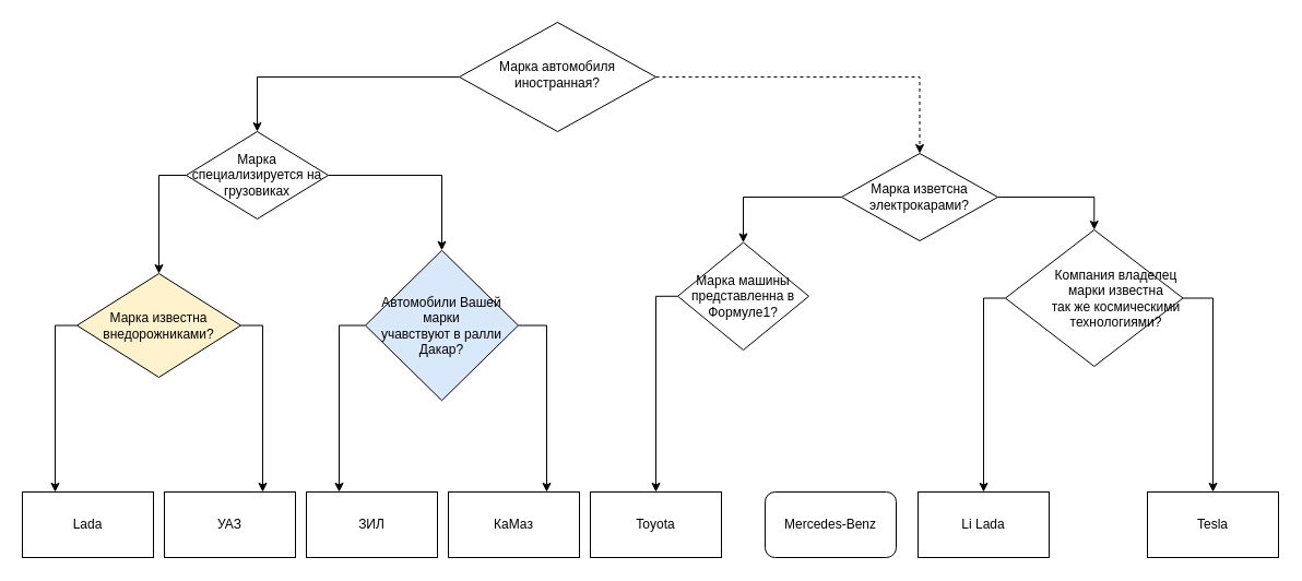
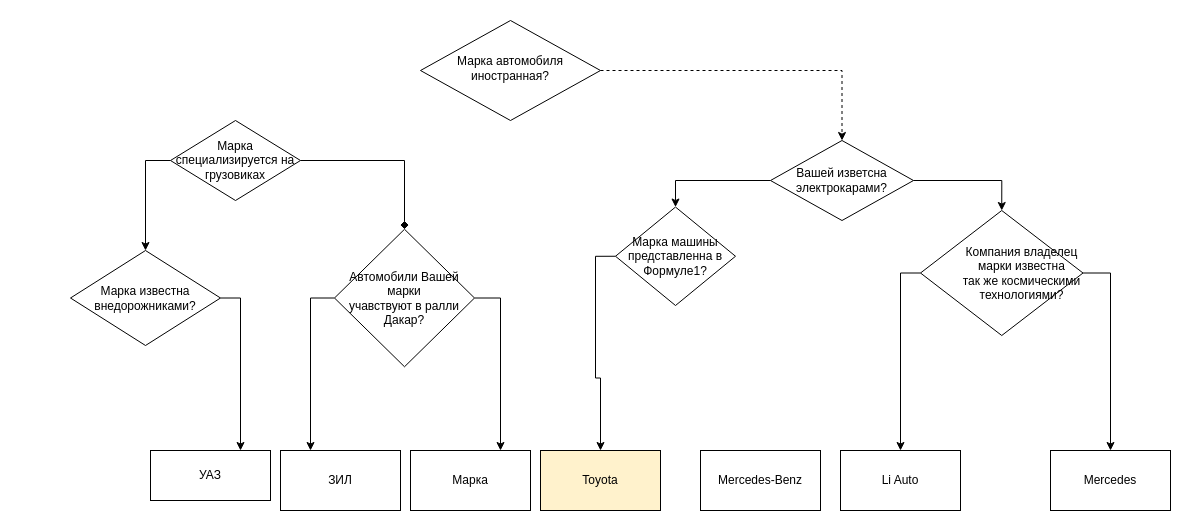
  <mxCell id="0" />
  <mxCell id="1" parent="0" />
- <mxCell id="2" style="edgeStyle=orthogonalEdgeStyle;rounded=0;orthogonalLoop=1;jettySize=auto;html=1;exitX=0;exitY=0.5;exitDx=0;exitDy=0;entryX=0.5;entryY=0;entryDx=0;entryDy=0;" parent="1" source="4" target="16" edge="1"><mxGeometry relative="1" as="geometry" /></mxCell>
  <mxCell id="3" style="edgeStyle=orthogonalEdgeStyle;rounded=0;orthogonalLoop=1;jettySize=auto;html=1;exitX=1;exitY=0.5;exitDx=0;exitDy=0;entryX=0.5;entryY=0;entryDx=0;entryDy=0;dashed=1;" parent="1" source="4" target="10" edge="1"><mxGeometry relative="1" as="geometry" /></mxCell>
  <mxCell id="4" value="Марка автомобиля иностранная?" style="rhombus;whiteSpace=wrap;html=1;shadow=0;fontFamily=Helvetica;fontSize=12;align=center;strokeWidth=1;spacing=6;spacingTop=-4;" parent="1" vertex="1"><mxGeometry x="420" y="20" width="180" height="100" as="geometry" /></mxCell>
  <mxCell id="5" style="edgeStyle=orthogonalEdgeStyle;rounded=0;orthogonalLoop=1;jettySize=auto;html=1;exitX=1;exitY=0.5;exitDx=0;exitDy=0;" parent="1" source="7" target="18" edge="1"><mxGeometry relative="1" as="geometry" /></mxCell>
  <mxCell id="6" style="edgeStyle=orthogonalEdgeStyle;rounded=0;orthogonalLoop=1;jettySize=auto;html=1;exitX=0;exitY=0.5;exitDx=0;exitDy=0;entryX=0.5;entryY=0;entryDx=0;entryDy=0;" parent="1" source="7" target="20" edge="1"><mxGeometry relative="1" as="geometry"><mxPoint x="980" y="445" as="targetPoint" /></mxGeometry></mxCell>
  <mxCell id="7" value="&lt;blockquote style=&quot;margin: 0 0 0 40px; border: none; padding: 0px;&quot;&gt;Компания владелец марки известна&lt;br&gt;так же космическими технологиями?&lt;/blockquote&gt;" style="rhombus;whiteSpace=wrap;html=1;" parent="1" vertex="1"><mxGeometry x="920" y="210" width="162.5" height="125" as="geometry" /></mxCell>
  <mxCell id="8" style="edgeStyle=orthogonalEdgeStyle;rounded=0;orthogonalLoop=1;jettySize=auto;html=1;exitX=1;exitY=0.5;exitDx=0;exitDy=0;entryX=0.5;entryY=0;entryDx=0;entryDy=0;" parent="1" source="10" target="7" edge="1"><mxGeometry relative="1" as="geometry" /></mxCell>
  <mxCell id="9" style="edgeStyle=orthogonalEdgeStyle;rounded=0;orthogonalLoop=1;jettySize=auto;html=1;exitX=0;exitY=0.5;exitDx=0;exitDy=0;entryX=0.5;entryY=0;entryDx=0;entryDy=0;" parent="1" source="10" target="25" edge="1"><mxGeometry relative="1" as="geometry"><mxPoint x="691.5" y="237.5" as="targetPoint" /></mxGeometry></mxCell>
- <mxCell id="10" value="Марка изветсна электрокарами?" style="rhombus;whiteSpace=wrap;html=1;" parent="1" vertex="1"><mxGeometry x="770" y="140" width="143" height="80" as="geometry" /></mxCell>
+ <mxCell id="10" value="Вашей изветсна электрокарами?" style="rhombus;whiteSpace=wrap;html=1;" parent="1" vertex="1"><mxGeometry x="770" y="140" width="143" height="80" as="geometry" /></mxCell>
  <mxCell id="11" style="edgeStyle=orthogonalEdgeStyle;rounded=0;orthogonalLoop=1;jettySize=auto;html=1;exitX=1;exitY=0.5;exitDx=0;exitDy=0;entryX=0.75;entryY=0;entryDx=0;entryDy=0;" parent="1" source="13" target="19" edge="1"><mxGeometry relative="1" as="geometry" /></mxCell>
  <mxCell id="12" style="edgeStyle=orthogonalEdgeStyle;rounded=0;orthogonalLoop=1;jettySize=auto;html=1;exitX=0;exitY=0.5;exitDx=0;exitDy=0;entryX=0.25;entryY=0;entryDx=0;entryDy=0;" parent="1" source="13" target="17" edge="1"><mxGeometry relative="1" as="geometry" /></mxCell>
- <mxCell id="13" value="Автомобили Вашей марки&lt;br&gt;учавствуют в ралли Дакар?" style="rhombus;whiteSpace=wrap;html=1;fillColor=#dae8fc;" parent="1" vertex="1"><mxGeometry x="334" y="228.75" width="140" height="137.5" as="geometry" /></mxCell>
+ <mxCell id="13" value="Автомобили Вашей марки&lt;br&gt;учавствуют в ралли Дакар?" style="rhombus;whiteSpace=wrap;html=1;" parent="1" vertex="1"><mxGeometry x="334" y="228.75" width="140" height="137.5" as="geometry" /></mxCell>
  <mxCell id="14" style="edgeStyle=orthogonalEdgeStyle;rounded=0;orthogonalLoop=1;jettySize=auto;html=1;exitX=0;exitY=0.5;exitDx=0;exitDy=0;entryX=0.5;entryY=0;entryDx=0;entryDy=0;" parent="1" source="16" target="23" edge="1"><mxGeometry relative="1" as="geometry"><mxPoint x="84" y="220" as="targetPoint" /></mxGeometry></mxCell>
- <mxCell id="15" style="edgeStyle=orthogonalEdgeStyle;rounded=0;orthogonalLoop=1;jettySize=auto;html=1;exitX=1;exitY=0.5;exitDx=0;exitDy=0;entryX=0.5;entryY=0;entryDx=0;entryDy=0;" parent="1" source="16" target="13" edge="1"><mxGeometry relative="1" as="geometry" /></mxCell>
+ <mxCell id="15" style="edgeStyle=orthogonalEdgeStyle;rounded=0;orthogonalLoop=1;jettySize=auto;html=1;exitX=1;exitY=0.5;exitDx=0;exitDy=0;entryX=0.5;entryY=0;entryDx=0;entryDy=0;endArrow=diamond;" parent="1" source="16" target="13" edge="1"><mxGeometry relative="1" as="geometry" /></mxCell>
  <mxCell id="16" value="Марка специализируется на грузовиках" style="rhombus;whiteSpace=wrap;html=1;" parent="1" vertex="1"><mxGeometry x="170" y="120" width="130" height="80" as="geometry" /></mxCell>
  <mxCell id="17" value="ЗИЛ" style="rounded=0;whiteSpace=wrap;html=1;" parent="1" vertex="1"><mxGeometry x="280" y="450" width="120" height="60" as="geometry" /></mxCell>
- <mxCell id="18" value="Tesla" style="rounded=0;whiteSpace=wrap;html=1;" parent="1" vertex="1"><mxGeometry x="1050" y="450" width="120" height="60" as="geometry" /></mxCell>
- <mxCell id="19" value="КаМаз" style="rounded=0;whiteSpace=wrap;html=1;" parent="1" vertex="1"><mxGeometry x="410" y="450" width="120" height="60" as="geometry" /></mxCell>
- <mxCell id="20" value="Li Lada" style="rounded=0;whiteSpace=wrap;html=1;" parent="1" vertex="1"><mxGeometry x="840" y="450" width="120" height="60" as="geometry" /></mxCell>
+ <mxCell id="18" value="Mercedes" style="rounded=0;whiteSpace=wrap;html=1;" parent="1" vertex="1"><mxGeometry x="1050" y="450" width="120" height="60" as="geometry" /></mxCell>
+ <mxCell id="19" value="Марка" style="rounded=0;whiteSpace=wrap;html=1;" parent="1" vertex="1"><mxGeometry x="410" y="450" width="120" height="60" as="geometry" /></mxCell>
+ <mxCell id="20" value="Li Auto" style="rounded=0;whiteSpace=wrap;html=1;" parent="1" vertex="1"><mxGeometry x="840" y="450" width="120" height="60" as="geometry" /></mxCell>
  <mxCell id="21" style="edgeStyle=orthogonalEdgeStyle;rounded=0;orthogonalLoop=1;jettySize=auto;html=1;exitX=1;exitY=0.5;exitDx=0;exitDy=0;entryX=0.75;entryY=0;entryDx=0;entryDy=0;" parent="1" source="23" target="28" edge="1"><mxGeometry relative="1" as="geometry"><mxPoint x="140" y="460" as="targetPoint" /></mxGeometry></mxCell>
- <mxCell id="22" style="edgeStyle=orthogonalEdgeStyle;rounded=0;orthogonalLoop=1;jettySize=auto;html=1;exitX=0;exitY=0.5;exitDx=0;exitDy=0;entryX=0.25;entryY=0;entryDx=0;entryDy=0;" parent="1" source="23" target="29" edge="1"><mxGeometry relative="1" as="geometry" /></mxCell>
- <mxCell id="23" value="Марка известна внедорожниками?" style="rhombus;whiteSpace=wrap;html=1;fillColor=#fff2cc;" parent="1" vertex="1"><mxGeometry x="70" y="250" width="150" height="95" as="geometry" /></mxCell>
+ <mxCell id="23" value="Марка известна внедорожниками?" style="rhombus;whiteSpace=wrap;html=1;" parent="1" vertex="1"><mxGeometry x="70" y="250" width="150" height="95" as="geometry" /></mxCell>
  <mxCell id="24" style="edgeStyle=orthogonalEdgeStyle;rounded=0;orthogonalLoop=1;jettySize=auto;html=1;exitX=0;exitY=0.5;exitDx=0;exitDy=0;entryX=0.5;entryY=0;entryDx=0;entryDy=0;" parent="1" source="25" target="27" edge="1"><mxGeometry relative="1" as="geometry" /></mxCell>
- <mxCell id="25" value="Марка машины представленна в Формуле1?" style="rhombus;whiteSpace=wrap;html=1;" parent="1" vertex="1"><mxGeometry x="620" y="221.53" width="120" height="98.47" as="geometry" /></mxCell>
- <mxCell id="26" value="Mercedes-Benz" style="whiteSpace=wrap;html=1;rounded=1;" parent="1" vertex="1"><mxGeometry x="700" y="450" width="120" height="60" as="geometry" /></mxCell>
- <mxCell id="27" value="Toyota" style="rounded=0;whiteSpace=wrap;html=1;" parent="1" vertex="1"><mxGeometry x="540" y="450" width="120" height="60" as="geometry" /></mxCell>
- <mxCell id="28" value="УАЗ" style="rounded=0;whiteSpace=wrap;html=1;" parent="1" vertex="1"><mxGeometry x="150" y="450" width="120" height="60" as="geometry" /></mxCell>
- <mxCell id="29" value="Lada" style="rounded=0;whiteSpace=wrap;html=1;" parent="1" vertex="1"><mxGeometry x="20" y="450" width="120" height="60" as="geometry" /></mxCell>
+ <mxCell id="25" value="Марка машины представленна в Формуле1?" style="rhombus;whiteSpace=wrap;html=1;" parent="1" vertex="1"><mxGeometry x="615" y="206.53" width="120" height="98.47" as="geometry" /></mxCell>
+ <mxCell id="26" value="Mercedes-Benz" style="rounded=0;whiteSpace=wrap;html=1;" parent="1" vertex="1"><mxGeometry x="700" y="450" width="120" height="60" as="geometry" /></mxCell>
+ <mxCell id="27" value="Toyota" style="rounded=0;whiteSpace=wrap;html=1;fillColor=#fff2cc;" parent="1" vertex="1"><mxGeometry x="540" y="450" width="120" height="60" as="geometry" /></mxCell>
+ <mxCell id="28" value="УАЗ" style="rounded=0;whiteSpace=wrap;html=1;" parent="1" vertex="1"><mxGeometry x="150" y="450" width="120" height="50" as="geometry" /></mxCell>
